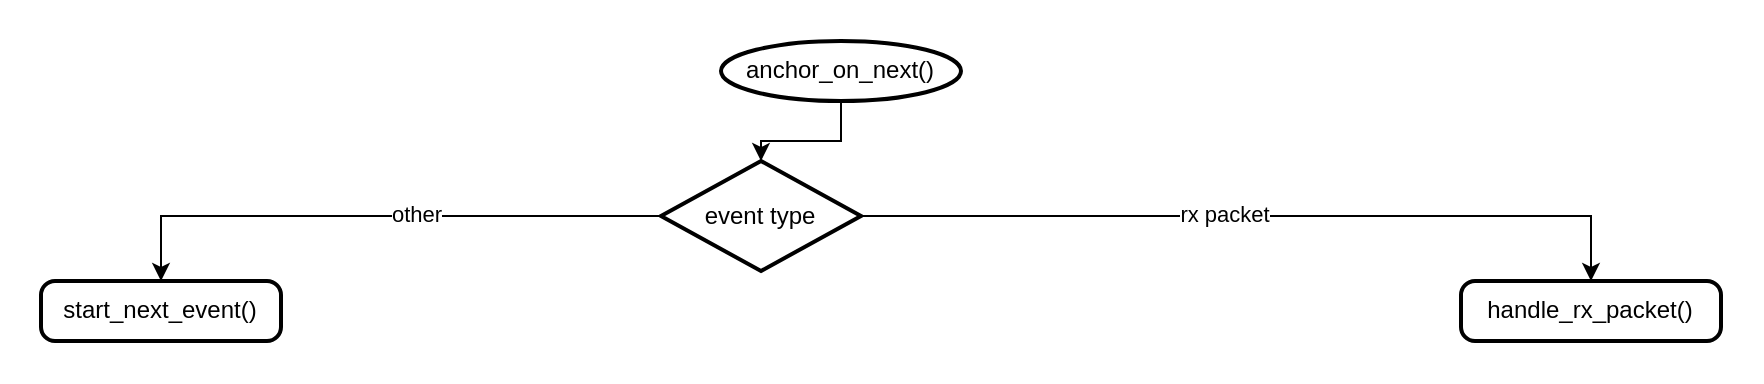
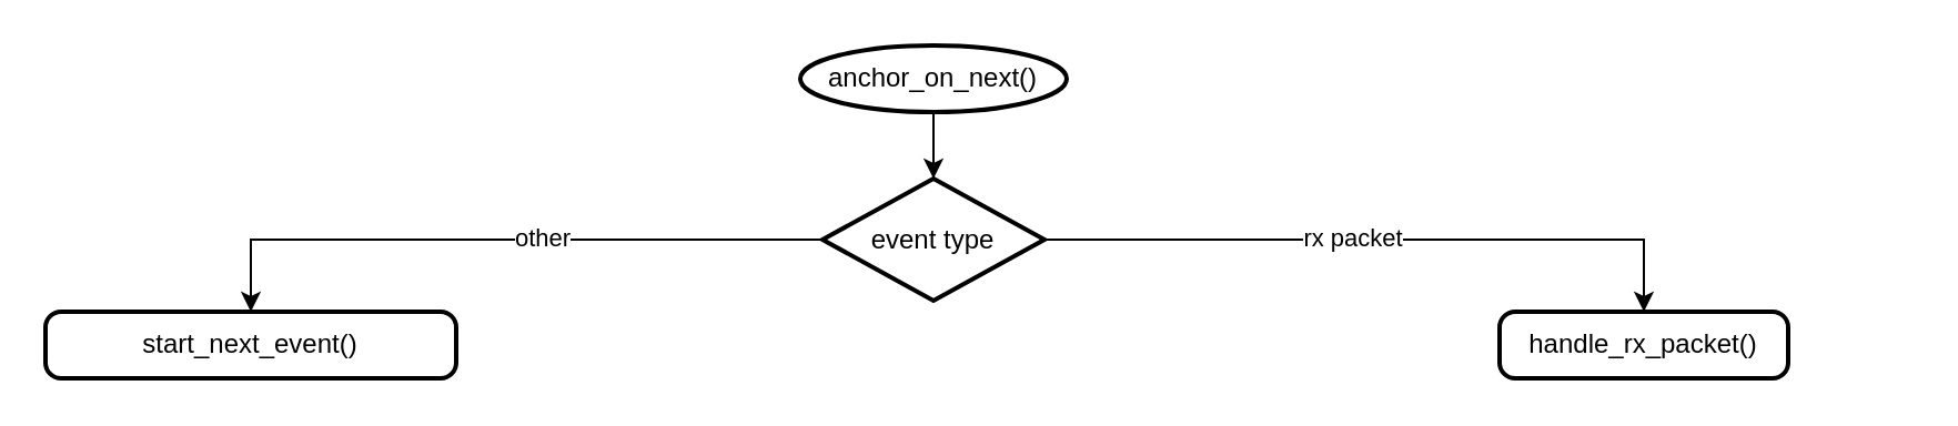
  <mxCell id="0" />
  <mxCell id="1" parent="0" />
  <mxCell id="2" value="anchor_on_next()" style="strokeWidth=2;html=1;shape=mxgraph.flowchart.start_1;whiteSpace=wrap;" vertex="1" parent="1"><mxGeometry x="360" y="20" width="120" height="30" as="geometry" /></mxCell>
  <mxCell id="3" style="edgeStyle=orthogonalEdgeStyle;rounded=0;orthogonalLoop=1;jettySize=auto;html=1;exitX=0;exitY=0.5;exitDx=0;exitDy=0;exitPerimeter=0;" edge="1" parent="1" source="7" target="8"><mxGeometry relative="1" as="geometry" /></mxCell>
  <mxCell id="4" value="other" style="edgeLabel;html=1;align=center;verticalAlign=middle;resizable=0;points=[];" vertex="1" connectable="0" parent="3"><mxGeometry x="-0.126" y="-1" relative="1" as="geometry"><mxPoint as="offset" /></mxGeometry></mxCell>
  <mxCell id="5" style="edgeStyle=orthogonalEdgeStyle;rounded=0;orthogonalLoop=1;jettySize=auto;html=1;exitX=1;exitY=0.5;exitDx=0;exitDy=0;exitPerimeter=0;" edge="1" parent="1" source="7" target="9"><mxGeometry relative="1" as="geometry" /></mxCell>
  <mxCell id="6" value="rx packet" style="edgeLabel;html=1;align=center;verticalAlign=middle;resizable=0;points=[];" vertex="1" connectable="0" parent="5"><mxGeometry x="-0.089" y="1" relative="1" as="geometry"><mxPoint as="offset" /></mxGeometry></mxCell>
- <mxCell id="7" value="event type" style="strokeWidth=2;html=1;shape=mxgraph.flowchart.decision;whiteSpace=wrap;" vertex="1" parent="1"><mxGeometry x="330" y="80" width="100" height="55" as="geometry" /></mxCell>
- <mxCell id="8" value="start_next_event()" style="rounded=1;whiteSpace=wrap;html=1;absoluteArcSize=1;arcSize=14;strokeWidth=2;" vertex="1" parent="1"><mxGeometry x="20" y="140" width="120" height="30" as="geometry" /></mxCell>
- <mxCell id="9" value="handle_rx_packet()" style="rounded=1;whiteSpace=wrap;html=1;absoluteArcSize=1;arcSize=14;strokeWidth=2;" vertex="1" parent="1"><mxGeometry x="730" y="140" width="130" height="30" as="geometry" /></mxCell>
+ <mxCell id="7" value="event type" style="strokeWidth=2;html=1;shape=mxgraph.flowchart.decision;whiteSpace=wrap;" vertex="1" parent="1"><mxGeometry x="370" y="80" width="100" height="55" as="geometry" /></mxCell>
+ <mxCell id="8" value="start_next_event()" style="rounded=1;whiteSpace=wrap;html=1;absoluteArcSize=1;arcSize=14;strokeWidth=2;" vertex="1" parent="1"><mxGeometry x="20" y="140" width="185" height="30" as="geometry" /></mxCell>
+ <mxCell id="9" value="handle_rx_packet()" style="rounded=1;whiteSpace=wrap;html=1;absoluteArcSize=1;arcSize=14;strokeWidth=2;" vertex="1" parent="1"><mxGeometry x="675" y="140" width="130" height="30" as="geometry" /></mxCell>
  <mxCell id="10" style="edgeStyle=orthogonalEdgeStyle;rounded=0;orthogonalLoop=1;jettySize=auto;html=1;exitX=0.5;exitY=1;exitDx=0;exitDy=0;exitPerimeter=0;entryX=0.5;entryY=0;entryDx=0;entryDy=0;entryPerimeter=0;" edge="1" parent="1" source="2" target="7"><mxGeometry relative="1" as="geometry" /></mxCell>
